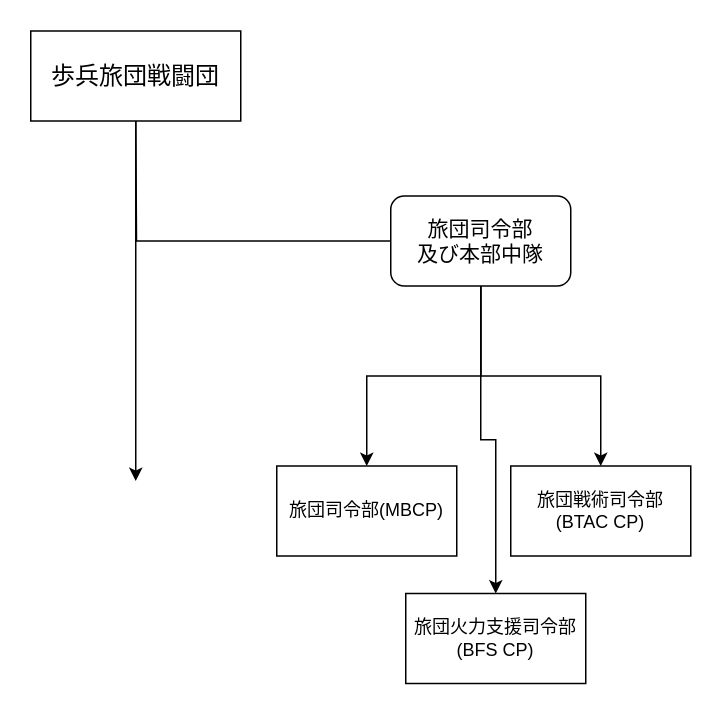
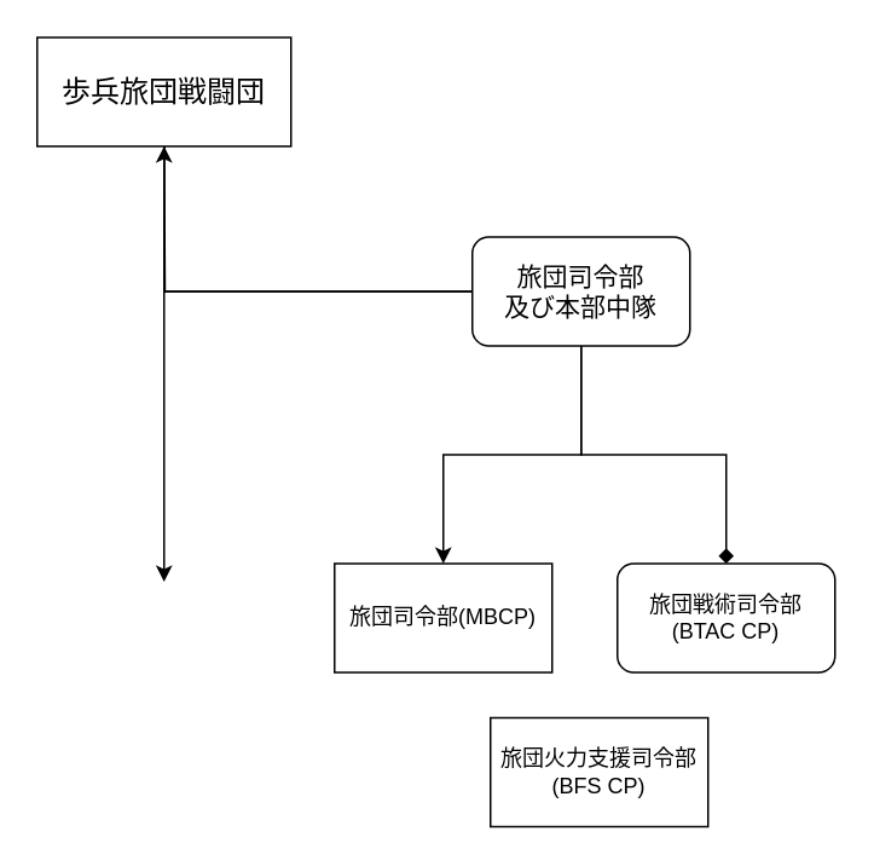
  <mxCell id="0" />
  <mxCell id="1" parent="0" />
  <mxCell id="2" style="edgeStyle=orthogonalEdgeStyle;rounded=0;orthogonalLoop=1;jettySize=auto;html=1;" edge="1" parent="1" source="3"><mxGeometry relative="1" as="geometry"><mxPoint x="90" y="320" as="targetPoint" /></mxGeometry></mxCell>
  <mxCell id="3" value="&lt;font style=&quot;font-size: 16px;&quot;&gt;歩兵旅団戦闘団&lt;/font&gt;" style="rounded=0;whiteSpace=wrap;html=1;" vertex="1" parent="1"><mxGeometry x="20" y="20" width="140" height="60" as="geometry" /></mxCell>
  <mxCell id="4" style="edgeStyle=orthogonalEdgeStyle;rounded=0;orthogonalLoop=1;jettySize=auto;html=1;endArrow=none;endFill=0;" edge="1" parent="1" source="8"><mxGeometry relative="1" as="geometry"><mxPoint x="90" y="80" as="targetPoint" /></mxGeometry></mxCell>
  <mxCell id="5" style="edgeStyle=orthogonalEdgeStyle;rounded=0;orthogonalLoop=1;jettySize=auto;html=1;" edge="1" parent="1" source="8" target="9"><mxGeometry relative="1" as="geometry" /></mxCell>
- <mxCell id="6" style="edgeStyle=orthogonalEdgeStyle;rounded=0;orthogonalLoop=1;jettySize=auto;html=1;entryX=0.5;entryY=0;entryDx=0;entryDy=0;" edge="1" parent="1" source="8" target="10"><mxGeometry relative="1" as="geometry" /></mxCell>
- <mxCell id="7" style="edgeStyle=orthogonalEdgeStyle;rounded=0;orthogonalLoop=1;jettySize=auto;html=1;entryX=0.5;entryY=0;entryDx=0;entryDy=0;" edge="1" parent="1" source="8" target="11"><mxGeometry relative="1" as="geometry" /></mxCell>
+ <mxCell id="6" style="edgeStyle=orthogonalEdgeStyle;rounded=0;orthogonalLoop=1;jettySize=auto;html=1;entryX=0.5;entryY=0;entryDx=0;entryDy=0;endArrow=diamond;" edge="1" parent="1" source="8" target="10"><mxGeometry relative="1" as="geometry" /></mxCell>
+ <mxCell id="7" style="edgeStyle=orthogonalEdgeStyle;rounded=0;orthogonalLoop=1;jettySize=auto;html=1;" edge="1" parent="1" source="8" target="3"><mxGeometry relative="1" as="geometry" /></mxCell>
  <mxCell id="8" value="&lt;font style=&quot;font-size: 14px;&quot;&gt;旅団司令部&lt;br&gt;及び本部中隊&lt;/font&gt;" style="whiteSpace=wrap;html=1;rounded=1;" vertex="1" parent="1"><mxGeometry x="260" y="130" width="120" height="60" as="geometry" /></mxCell>
  <mxCell id="9" value="旅団司令部(MBCP)" style="rounded=0;whiteSpace=wrap;html=1;" vertex="1" parent="1"><mxGeometry x="184" y="310" width="120" height="60" as="geometry" /></mxCell>
- <mxCell id="10" value="旅団戦術司令部&lt;br/&gt;(BTAC CP)" style="rounded=0;whiteSpace=wrap;html=1;" vertex="1" parent="1"><mxGeometry x="340" y="310" width="120" height="60" as="geometry" /></mxCell>
+ <mxCell id="10" value="旅団戦術司令部&lt;br/&gt;(BTAC CP)" style="whiteSpace=wrap;html=1;rounded=1;" vertex="1" parent="1"><mxGeometry x="340" y="310" width="120" height="60" as="geometry" /></mxCell>
  <mxCell id="11" value="旅団火力支援司令部&lt;br/&gt;(BFS CP)" style="rounded=0;whiteSpace=wrap;html=1;" vertex="1" parent="1"><mxGeometry x="270" y="395" width="120" height="60" as="geometry" /></mxCell>
